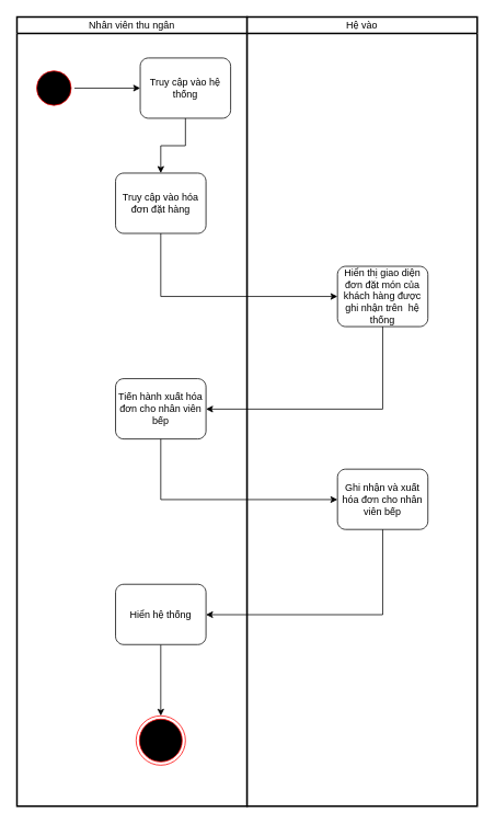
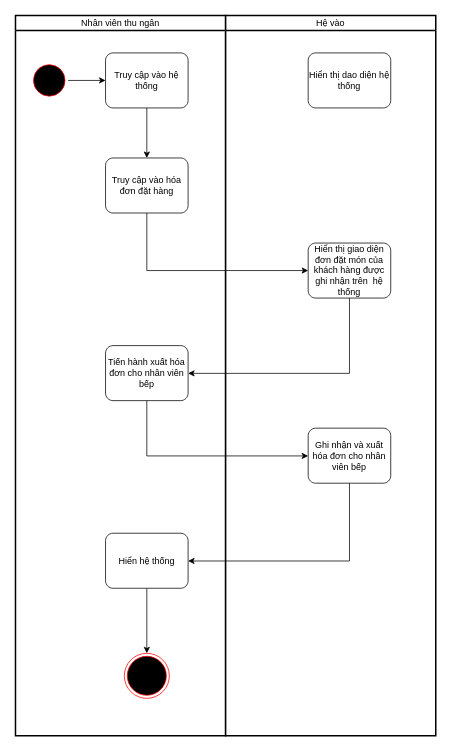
  <mxCell id="0" />
  <mxCell id="1" parent="0" />
  <mxCell id="2" value="Nhân viên thu ngân" style="swimlane;html=1;startSize=20;fontStyle=0;collapsible=0;horizontal=1;swimlaneLine=1;strokeWidth=2;swimlaneFillColor=#ffffff;whiteSpace=wrap;" vertex="1" parent="1"><mxGeometry x="20" y="20" width="280" height="960" as="geometry" /></mxCell>
  <mxCell id="3" value="" style="ellipse;html=1;shape=startState;fillColor=#000000;strokeColor=#ff0000;" vertex="1" parent="2"><mxGeometry x="20" y="61.66" width="50" height="50" as="geometry" /></mxCell>
- <mxCell id="4" value="Truy cập vào hệ thống" style="points=[[0.25,0,0],[0.5,0,0],[0.75,0,0],[1,0.25,0],[1,0.5,0],[1,0.75,0],[0.75,1,0],[0.5,1,0],[0.25,1,0],[0,0.75,0],[0,0.5,0],[0,0.25,0]];shape=mxgraph.bpmn.task;whiteSpace=wrap;rectStyle=rounded;size=10;html=1;container=1;expand=0;collapsible=0;taskMarker=abstract;" vertex="1" parent="2"><mxGeometry x="150" y="50" width="110" height="73.33" as="geometry" /></mxCell>
+ <mxCell id="4" value="Truy cập vào hệ thống" style="points=[[0.25,0,0],[0.5,0,0],[0.75,0,0],[1,0.25,0],[1,0.5,0],[1,0.75,0],[0.75,1,0],[0.5,1,0],[0.25,1,0],[0,0.75,0],[0,0.5,0],[0,0.25,0]];shape=mxgraph.bpmn.task;whiteSpace=wrap;rectStyle=rounded;size=10;html=1;container=1;expand=0;collapsible=0;taskMarker=abstract;" vertex="1" parent="2"><mxGeometry x="120" y="50" width="110" height="73.33" as="geometry" /></mxCell>
  <mxCell id="5" style="edgeStyle=orthogonalEdgeStyle;rounded=0;orthogonalLoop=1;jettySize=auto;html=1;entryX=0;entryY=0.5;entryDx=0;entryDy=0;entryPerimeter=0;" edge="1" parent="2" source="3" target="4"><mxGeometry relative="1" as="geometry" /></mxCell>
  <mxCell id="6" value="Truy cập vào hóa đơn đặt hàng" style="points=[[0.25,0,0],[0.5,0,0],[0.75,0,0],[1,0.25,0],[1,0.5,0],[1,0.75,0],[0.75,1,0],[0.5,1,0],[0.25,1,0],[0,0.75,0],[0,0.5,0],[0,0.25,0]];shape=mxgraph.bpmn.task;whiteSpace=wrap;rectStyle=rounded;size=10;html=1;container=1;expand=0;collapsible=0;taskMarker=abstract;" vertex="1" parent="2"><mxGeometry x="120" y="190" width="110" height="73.33" as="geometry" /></mxCell>
  <mxCell id="7" value="Tiến hành xuất hóa đơn cho nhân viên bếp" style="points=[[0.25,0,0],[0.5,0,0],[0.75,0,0],[1,0.25,0],[1,0.5,0],[1,0.75,0],[0.75,1,0],[0.5,1,0],[0.25,1,0],[0,0.75,0],[0,0.5,0],[0,0.25,0]];shape=mxgraph.bpmn.task;whiteSpace=wrap;rectStyle=rounded;size=10;html=1;container=1;expand=0;collapsible=0;taskMarker=abstract;" vertex="1" parent="2"><mxGeometry x="120" y="440" width="110" height="73.33" as="geometry" /></mxCell>
  <mxCell id="8" style="edgeStyle=orthogonalEdgeStyle;rounded=0;orthogonalLoop=1;jettySize=auto;html=1;" edge="1" parent="2" source="9" target="10"><mxGeometry relative="1" as="geometry" /></mxCell>
  <mxCell id="9" value="Hiển hệ thống" style="points=[[0.25,0,0],[0.5,0,0],[0.75,0,0],[1,0.25,0],[1,0.5,0],[1,0.75,0],[0.75,1,0],[0.5,1,0],[0.25,1,0],[0,0.75,0],[0,0.5,0],[0,0.25,0]];shape=mxgraph.bpmn.task;whiteSpace=wrap;rectStyle=rounded;size=10;html=1;container=1;expand=0;collapsible=0;taskMarker=abstract;" vertex="1" parent="2"><mxGeometry x="120" y="690" width="110" height="73.33" as="geometry" /></mxCell>
  <mxCell id="10" value="" style="ellipse;html=1;shape=endState;fillColor=#000000;strokeColor=#ff0000;" vertex="1" parent="2"><mxGeometry x="145" y="850" width="60" height="60" as="geometry" /></mxCell>
  <mxCell id="11" value="Hệ vào" style="swimlane;html=1;startSize=20;fontStyle=0;collapsible=0;horizontal=1;swimlaneLine=1;strokeWidth=2;swimlaneFillColor=#ffffff;whiteSpace=wrap;" vertex="1" parent="1"><mxGeometry x="300" y="20" width="280" height="960" as="geometry" /></mxCell>
+ <mxCell id="12" value="Hiển thị dao diện hệ thống" style="points=[[0.25,0,0],[0.5,0,0],[0.75,0,0],[1,0.25,0],[1,0.5,0],[1,0.75,0],[0.75,1,0],[0.5,1,0],[0.25,1,0],[0,0.75,0],[0,0.5,0],[0,0.25,0]];shape=mxgraph.bpmn.task;whiteSpace=wrap;rectStyle=rounded;size=10;html=1;container=1;expand=0;collapsible=0;taskMarker=abstract;" vertex="1" parent="11"><mxGeometry x="110" y="50" width="110" height="73.33" as="geometry" /></mxCell>
  <mxCell id="13" value="Hiển thị giao diện đơn đặt món của khách hàng được ghi nhận trên&amp;nbsp; hệ thống" style="points=[[0.25,0,0],[0.5,0,0],[0.75,0,0],[1,0.25,0],[1,0.5,0],[1,0.75,0],[0.75,1,0],[0.5,1,0],[0.25,1,0],[0,0.75,0],[0,0.5,0],[0,0.25,0]];shape=mxgraph.bpmn.task;whiteSpace=wrap;rectStyle=rounded;size=10;html=1;container=1;expand=0;collapsible=0;taskMarker=abstract;" vertex="1" parent="11"><mxGeometry x="110" y="303.34" width="110" height="73.33" as="geometry" /></mxCell>
  <mxCell id="14" value="Ghi nhận và xuất hóa đơn cho nhân viên bếp" style="points=[[0.25,0,0],[0.5,0,0],[0.75,0,0],[1,0.25,0],[1,0.5,0],[1,0.75,0],[0.75,1,0],[0.5,1,0],[0.25,1,0],[0,0.75,0],[0,0.5,0],[0,0.25,0]];shape=mxgraph.bpmn.task;whiteSpace=wrap;rectStyle=rounded;size=10;html=1;container=1;expand=0;collapsible=0;taskMarker=abstract;" vertex="1" parent="11"><mxGeometry x="110" y="550" width="110" height="73.33" as="geometry" /></mxCell>
  <mxCell id="15" style="edgeStyle=orthogonalEdgeStyle;rounded=0;orthogonalLoop=1;jettySize=auto;html=1;" edge="1" parent="1" source="4" target="6"><mxGeometry relative="1" as="geometry" /></mxCell>
  <mxCell id="16" style="edgeStyle=orthogonalEdgeStyle;rounded=0;orthogonalLoop=1;jettySize=auto;html=1;entryX=0;entryY=0.5;entryDx=0;entryDy=0;entryPerimeter=0;" edge="1" parent="1" source="6" target="13"><mxGeometry relative="1" as="geometry"><Array as="points"><mxPoint x="195" y="360" /></Array></mxGeometry></mxCell>
  <mxCell id="17" style="edgeStyle=orthogonalEdgeStyle;rounded=0;orthogonalLoop=1;jettySize=auto;html=1;" edge="1" parent="1" source="13" target="7"><mxGeometry relative="1" as="geometry"><Array as="points"><mxPoint x="465" y="497" /></Array></mxGeometry></mxCell>
  <mxCell id="18" style="edgeStyle=orthogonalEdgeStyle;rounded=0;orthogonalLoop=1;jettySize=auto;html=1;" edge="1" parent="1" source="7" target="14"><mxGeometry relative="1" as="geometry"><Array as="points"><mxPoint x="195" y="607" /></Array></mxGeometry></mxCell>
  <mxCell id="19" style="edgeStyle=orthogonalEdgeStyle;rounded=0;orthogonalLoop=1;jettySize=auto;html=1;" edge="1" parent="1" source="14" target="9"><mxGeometry relative="1" as="geometry"><Array as="points"><mxPoint x="465" y="747" /></Array></mxGeometry></mxCell>
